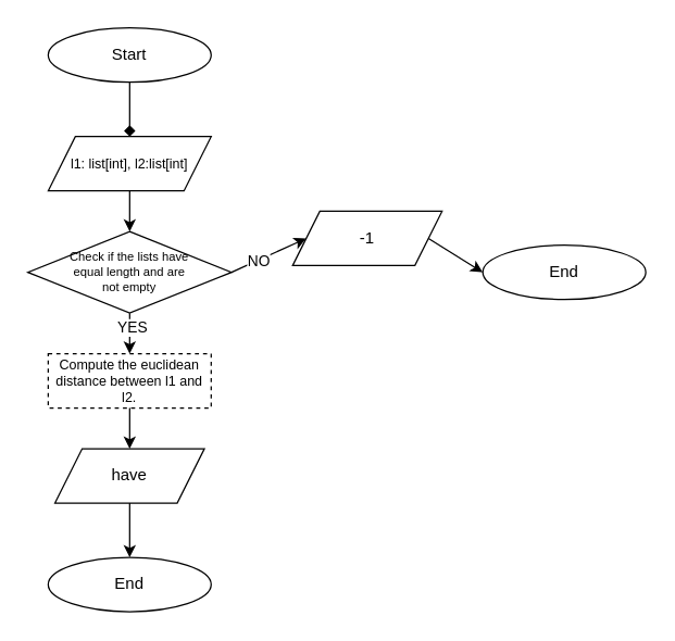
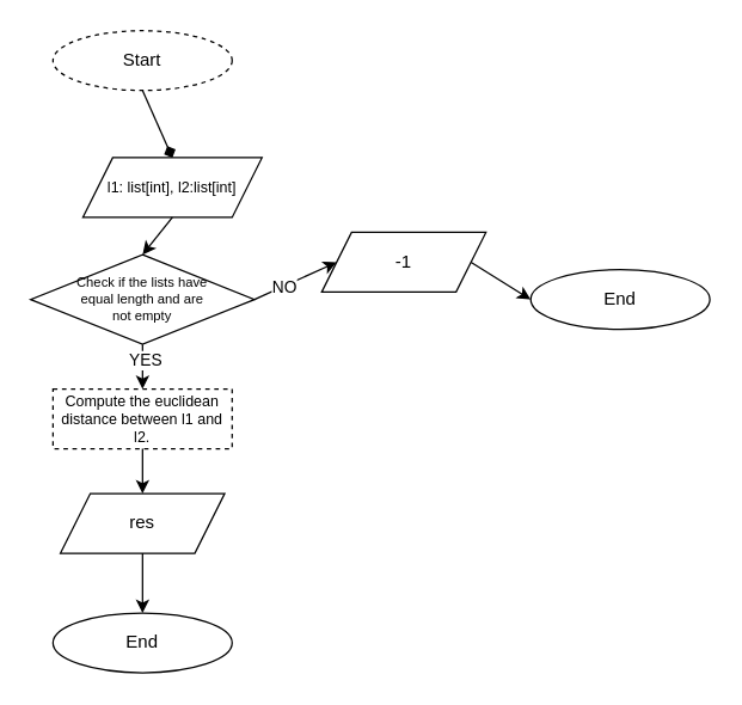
  <mxCell id="0" />
  <mxCell id="1" parent="0" />
- <mxCell id="2" value="Start" style="ellipse;whiteSpace=wrap;html=1;" vertex="1" parent="1"><mxGeometry x="35" y="20" width="120" height="40" as="geometry" /></mxCell>
- <mxCell id="3" value="l1: list[int], l2:list[int]" style="shape=parallelogram;perimeter=parallelogramPerimeter;whiteSpace=wrap;html=1;fixedSize=1;fontSize=10;" vertex="1" parent="1"><mxGeometry x="35" y="100" width="120" height="40" as="geometry" /></mxCell>
+ <mxCell id="2" value="Start" style="ellipse;whiteSpace=wrap;html=1;dashed=1;" vertex="1" parent="1"><mxGeometry x="35" y="20" width="120" height="40" as="geometry" /></mxCell>
+ <mxCell id="3" value="l1: list[int], l2:list[int]" style="shape=parallelogram;perimeter=parallelogramPerimeter;whiteSpace=wrap;html=1;fixedSize=1;fontSize=10;" vertex="1" parent="1"><mxGeometry x="55" y="105" width="120" height="40" as="geometry" /></mxCell>
  <mxCell id="4" value="&lt;font style=&quot;font-size: 9px;&quot;&gt;Check if the lists have&lt;/font&gt;&lt;div style=&quot;font-size: 9px;&quot;&gt;&lt;font style=&quot;font-size: 9px;&quot;&gt;equal length and are&lt;/font&gt;&lt;/div&gt;&lt;div style=&quot;font-size: 9px;&quot;&gt;&lt;font style=&quot;font-size: 9px;&quot;&gt;not empty&lt;/font&gt;&lt;/div&gt;" style="rhombus;whiteSpace=wrap;html=1;fontSize=9;" vertex="1" parent="1"><mxGeometry x="20" y="170" width="150" height="60" as="geometry" /></mxCell>
  <mxCell id="5" value="" style="endArrow=diamond;html=1;rounded=0;exitX=0.5;exitY=1;exitDx=0;exitDy=0;entryX=0.5;entryY=0;entryDx=0;entryDy=0;" edge="1" parent="1" source="2" target="3"><mxGeometry width="50" height="50" relative="1" as="geometry"><mxPoint x="-195" y="270" as="sourcePoint" /><mxPoint x="-145" y="220" as="targetPoint" /></mxGeometry></mxCell>
  <mxCell id="6" value="" style="endArrow=classic;html=1;rounded=0;exitX=0.5;exitY=1;exitDx=0;exitDy=0;entryX=0.5;entryY=0;entryDx=0;entryDy=0;" edge="1" parent="1" source="3" target="4"><mxGeometry width="50" height="50" relative="1" as="geometry"><mxPoint x="105" y="70" as="sourcePoint" /><mxPoint x="105" y="110" as="targetPoint" /></mxGeometry></mxCell>
  <mxCell id="7" value="-1" style="shape=parallelogram;perimeter=parallelogramPerimeter;whiteSpace=wrap;html=1;fixedSize=1;" vertex="1" parent="1"><mxGeometry x="215" y="155" width="110" height="40" as="geometry" /></mxCell>
  <mxCell id="8" value="End" style="ellipse;whiteSpace=wrap;html=1;" vertex="1" parent="1"><mxGeometry x="355" y="180" width="120" height="40" as="geometry" /></mxCell>
  <mxCell id="9" value="" style="endArrow=classic;html=1;rounded=0;exitX=1;exitY=0.5;exitDx=0;exitDy=0;entryX=0;entryY=0.5;entryDx=0;entryDy=0;" edge="1" parent="1" source="4" target="7"><mxGeometry width="50" height="50" relative="1" as="geometry"><mxPoint x="105" y="150" as="sourcePoint" /><mxPoint x="105" y="180" as="targetPoint" /></mxGeometry></mxCell>
  <mxCell id="10" value="NO" style="edgeLabel;html=1;align=center;verticalAlign=middle;resizable=0;points=[];" vertex="1" connectable="0" parent="9"><mxGeometry x="-0.293" y="-2" relative="1" as="geometry"><mxPoint y="-2" as="offset" /></mxGeometry></mxCell>
  <mxCell id="11" value="" style="endArrow=classic;html=1;rounded=0;exitX=1;exitY=0.5;exitDx=0;exitDy=0;entryX=0;entryY=0.5;entryDx=0;entryDy=0;" edge="1" parent="1" source="7" target="8"><mxGeometry width="50" height="50" relative="1" as="geometry"><mxPoint x="105" y="150" as="sourcePoint" /><mxPoint x="105" y="180" as="targetPoint" /></mxGeometry></mxCell>
  <mxCell id="12" value="Compute the euclidean distance between l1 and l2." style="rounded=0;whiteSpace=wrap;html=1;fontSize=10;dashed=1;" vertex="1" parent="1"><mxGeometry x="35" y="260" width="120" height="40" as="geometry" /></mxCell>
- <mxCell id="13" value="have" style="shape=parallelogram;perimeter=parallelogramPerimeter;whiteSpace=wrap;html=1;fixedSize=1;" vertex="1" parent="1"><mxGeometry x="40" y="330" width="110" height="40" as="geometry" /></mxCell>
+ <mxCell id="13" value="res" style="shape=parallelogram;perimeter=parallelogramPerimeter;whiteSpace=wrap;html=1;fixedSize=1;" vertex="1" parent="1"><mxGeometry x="40" y="330" width="110" height="40" as="geometry" /></mxCell>
  <mxCell id="14" value="End" style="ellipse;whiteSpace=wrap;html=1;" vertex="1" parent="1"><mxGeometry x="35" y="410" width="120" height="40" as="geometry" /></mxCell>
  <mxCell id="15" value="" style="endArrow=classic;html=1;rounded=0;entryX=0.5;entryY=0;entryDx=0;entryDy=0;exitX=0.5;exitY=1;exitDx=0;exitDy=0;" edge="1" parent="1" source="13" target="14"><mxGeometry width="50" height="50" relative="1" as="geometry"><mxPoint x="155" y="390" as="sourcePoint" /><mxPoint x="155" y="360" as="targetPoint" /></mxGeometry></mxCell>
  <mxCell id="16" value="" style="endArrow=classic;html=1;rounded=0;exitX=0.5;exitY=1;exitDx=0;exitDy=0;" edge="1" parent="1" source="12"><mxGeometry width="50" height="50" relative="1" as="geometry"><mxPoint x="105" y="390" as="sourcePoint" /><mxPoint x="95" y="330" as="targetPoint" /></mxGeometry></mxCell>
  <mxCell id="17" value="" style="endArrow=classic;html=1;rounded=0;entryX=0.5;entryY=0;entryDx=0;entryDy=0;exitX=0.5;exitY=1;exitDx=0;exitDy=0;" edge="1" parent="1" source="4" target="12"><mxGeometry width="50" height="50" relative="1" as="geometry"><mxPoint x="105" y="310" as="sourcePoint" /><mxPoint x="105" y="350" as="targetPoint" /></mxGeometry></mxCell>
  <mxCell id="18" value="YES" style="edgeLabel;html=1;align=center;verticalAlign=middle;resizable=0;points=[];" vertex="1" connectable="0" parent="17"><mxGeometry x="-0.346" y="2" relative="1" as="geometry"><mxPoint x="-1" as="offset" /></mxGeometry></mxCell>
